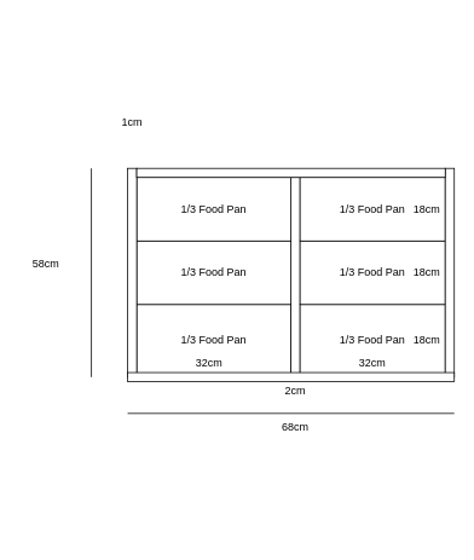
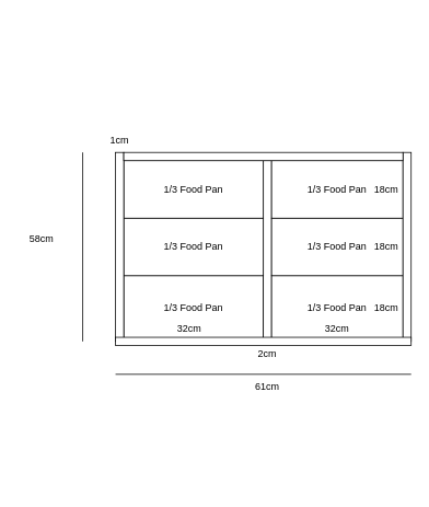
  <mxCell id="0" />
  <mxCell id="1" parent="0" />
  <mxCell id="2" value="1/3 Food Pan" style="rounded=0;whiteSpace=wrap;html=1;" vertex="1" parent="1"><mxGeometry x="150" y="335" width="170" height="80" as="geometry" /></mxCell>
  <mxCell id="3" value="32cm" style="text;html=1;strokeColor=none;fillColor=none;align=center;verticalAlign=middle;whiteSpace=wrap;rounded=0;" vertex="1" parent="1"><mxGeometry x="200" y="385" width="60" height="30" as="geometry" /></mxCell>
  <mxCell id="4" value="" style="rounded=0;whiteSpace=wrap;html=1;" vertex="1" parent="1"><mxGeometry x="320" y="195" width="10" height="220" as="geometry" /></mxCell>
  <mxCell id="5" value="2cm" style="text;html=1;strokeColor=none;fillColor=none;align=center;verticalAlign=middle;whiteSpace=wrap;rounded=0;" vertex="1" parent="1"><mxGeometry x="295" y="415" width="60" height="30" as="geometry" /></mxCell>
  <mxCell id="6" value="1/3 Food Pan" style="rounded=0;whiteSpace=wrap;html=1;" vertex="1" parent="1"><mxGeometry x="330" y="335" width="160" height="80" as="geometry" /></mxCell>
  <mxCell id="7" value="32cm" style="text;html=1;strokeColor=none;fillColor=none;align=center;verticalAlign=middle;whiteSpace=wrap;rounded=0;" vertex="1" parent="1"><mxGeometry x="380" y="385" width="60" height="30" as="geometry" /></mxCell>
  <mxCell id="8" value="1/3 Food Pan" style="rounded=0;whiteSpace=wrap;html=1;" vertex="1" parent="1"><mxGeometry x="150" y="265" width="170" height="70" as="geometry" /></mxCell>
  <mxCell id="9" value="1/3 Food Pan" style="rounded=0;whiteSpace=wrap;html=1;" vertex="1" parent="1"><mxGeometry x="330" y="265" width="160" height="70" as="geometry" /></mxCell>
  <mxCell id="10" value="1/3 Food Pan" style="rounded=0;whiteSpace=wrap;html=1;" vertex="1" parent="1"><mxGeometry x="150" y="195" width="170" height="70" as="geometry" /></mxCell>
  <mxCell id="11" value="1/3 Food Pan" style="rounded=0;whiteSpace=wrap;html=1;" vertex="1" parent="1"><mxGeometry x="330" y="195" width="160" height="70" as="geometry" /></mxCell>
  <mxCell id="12" value="" style="rounded=0;whiteSpace=wrap;html=1;" vertex="1" parent="1"><mxGeometry x="140" y="185" width="10" height="230" as="geometry" /></mxCell>
  <mxCell id="13" value="" style="rounded=0;whiteSpace=wrap;html=1;" vertex="1" parent="1"><mxGeometry x="490" y="185" width="10" height="230" as="geometry" /></mxCell>
- <mxCell id="14" value="1cm" style="text;html=1;strokeColor=none;fillColor=none;align=center;verticalAlign=middle;whiteSpace=wrap;rounded=0;" vertex="1" parent="1"><mxGeometry x="115" y="120" width="60" height="30" as="geometry" /></mxCell>
+ <mxCell id="14" value="1cm" style="text;html=1;strokeColor=none;fillColor=none;align=center;verticalAlign=middle;whiteSpace=wrap;rounded=0;" vertex="1" parent="1"><mxGeometry x="115" y="155" width="60" height="30" as="geometry" /></mxCell>
  <mxCell id="15" value="18cm" style="text;html=1;strokeColor=none;fillColor=none;align=center;verticalAlign=middle;whiteSpace=wrap;rounded=0;" vertex="1" parent="1"><mxGeometry x="440" y="360" width="60" height="30" as="geometry" /></mxCell>
  <mxCell id="16" value="18cm" style="text;html=1;strokeColor=none;fillColor=none;align=center;verticalAlign=middle;whiteSpace=wrap;rounded=0;" vertex="1" parent="1"><mxGeometry x="440" y="285" width="60" height="30" as="geometry" /></mxCell>
  <mxCell id="17" value="18cm" style="text;html=1;strokeColor=none;fillColor=none;align=center;verticalAlign=middle;whiteSpace=wrap;rounded=0;" vertex="1" parent="1"><mxGeometry x="440" y="215" width="60" height="30" as="geometry" /></mxCell>
  <mxCell id="18" value="" style="endArrow=none;html=1;rounded=0;" edge="1" parent="1"><mxGeometry width="50" height="50" relative="1" as="geometry"><mxPoint x="140" y="455" as="sourcePoint" /><mxPoint x="500" y="455" as="targetPoint" /></mxGeometry></mxCell>
  <mxCell id="19" value="" style="rounded=0;whiteSpace=wrap;html=1;rotation=-90;" vertex="1" parent="1"><mxGeometry x="315" y="20" width="10" height="340" as="geometry" /></mxCell>
  <mxCell id="20" value="" style="rounded=0;whiteSpace=wrap;html=1;rotation=-90;" vertex="1" parent="1"><mxGeometry x="315" y="235" width="10" height="360" as="geometry" /></mxCell>
- <mxCell id="21" value="68cm" style="text;html=1;strokeColor=none;fillColor=none;align=center;verticalAlign=middle;whiteSpace=wrap;rounded=0;" vertex="1" parent="1"><mxGeometry x="295" y="455" width="60" height="30" as="geometry" /></mxCell>
+ <mxCell id="21" value="61cm" style="text;html=1;strokeColor=none;fillColor=none;align=center;verticalAlign=middle;whiteSpace=wrap;rounded=0;" vertex="1" parent="1"><mxGeometry x="295" y="455" width="60" height="30" as="geometry" /></mxCell>
  <mxCell id="22" value="" style="endArrow=none;html=1;rounded=0;" edge="1" parent="1"><mxGeometry width="50" height="50" relative="1" as="geometry"><mxPoint x="100" y="185" as="sourcePoint" /><mxPoint x="100" y="415" as="targetPoint" /></mxGeometry></mxCell>
  <mxCell id="23" value="58cm" style="text;html=1;strokeColor=none;fillColor=none;align=center;verticalAlign=middle;whiteSpace=wrap;rounded=0;" vertex="1" parent="1"><mxGeometry x="20" y="275" width="60" height="30" as="geometry" /></mxCell>
